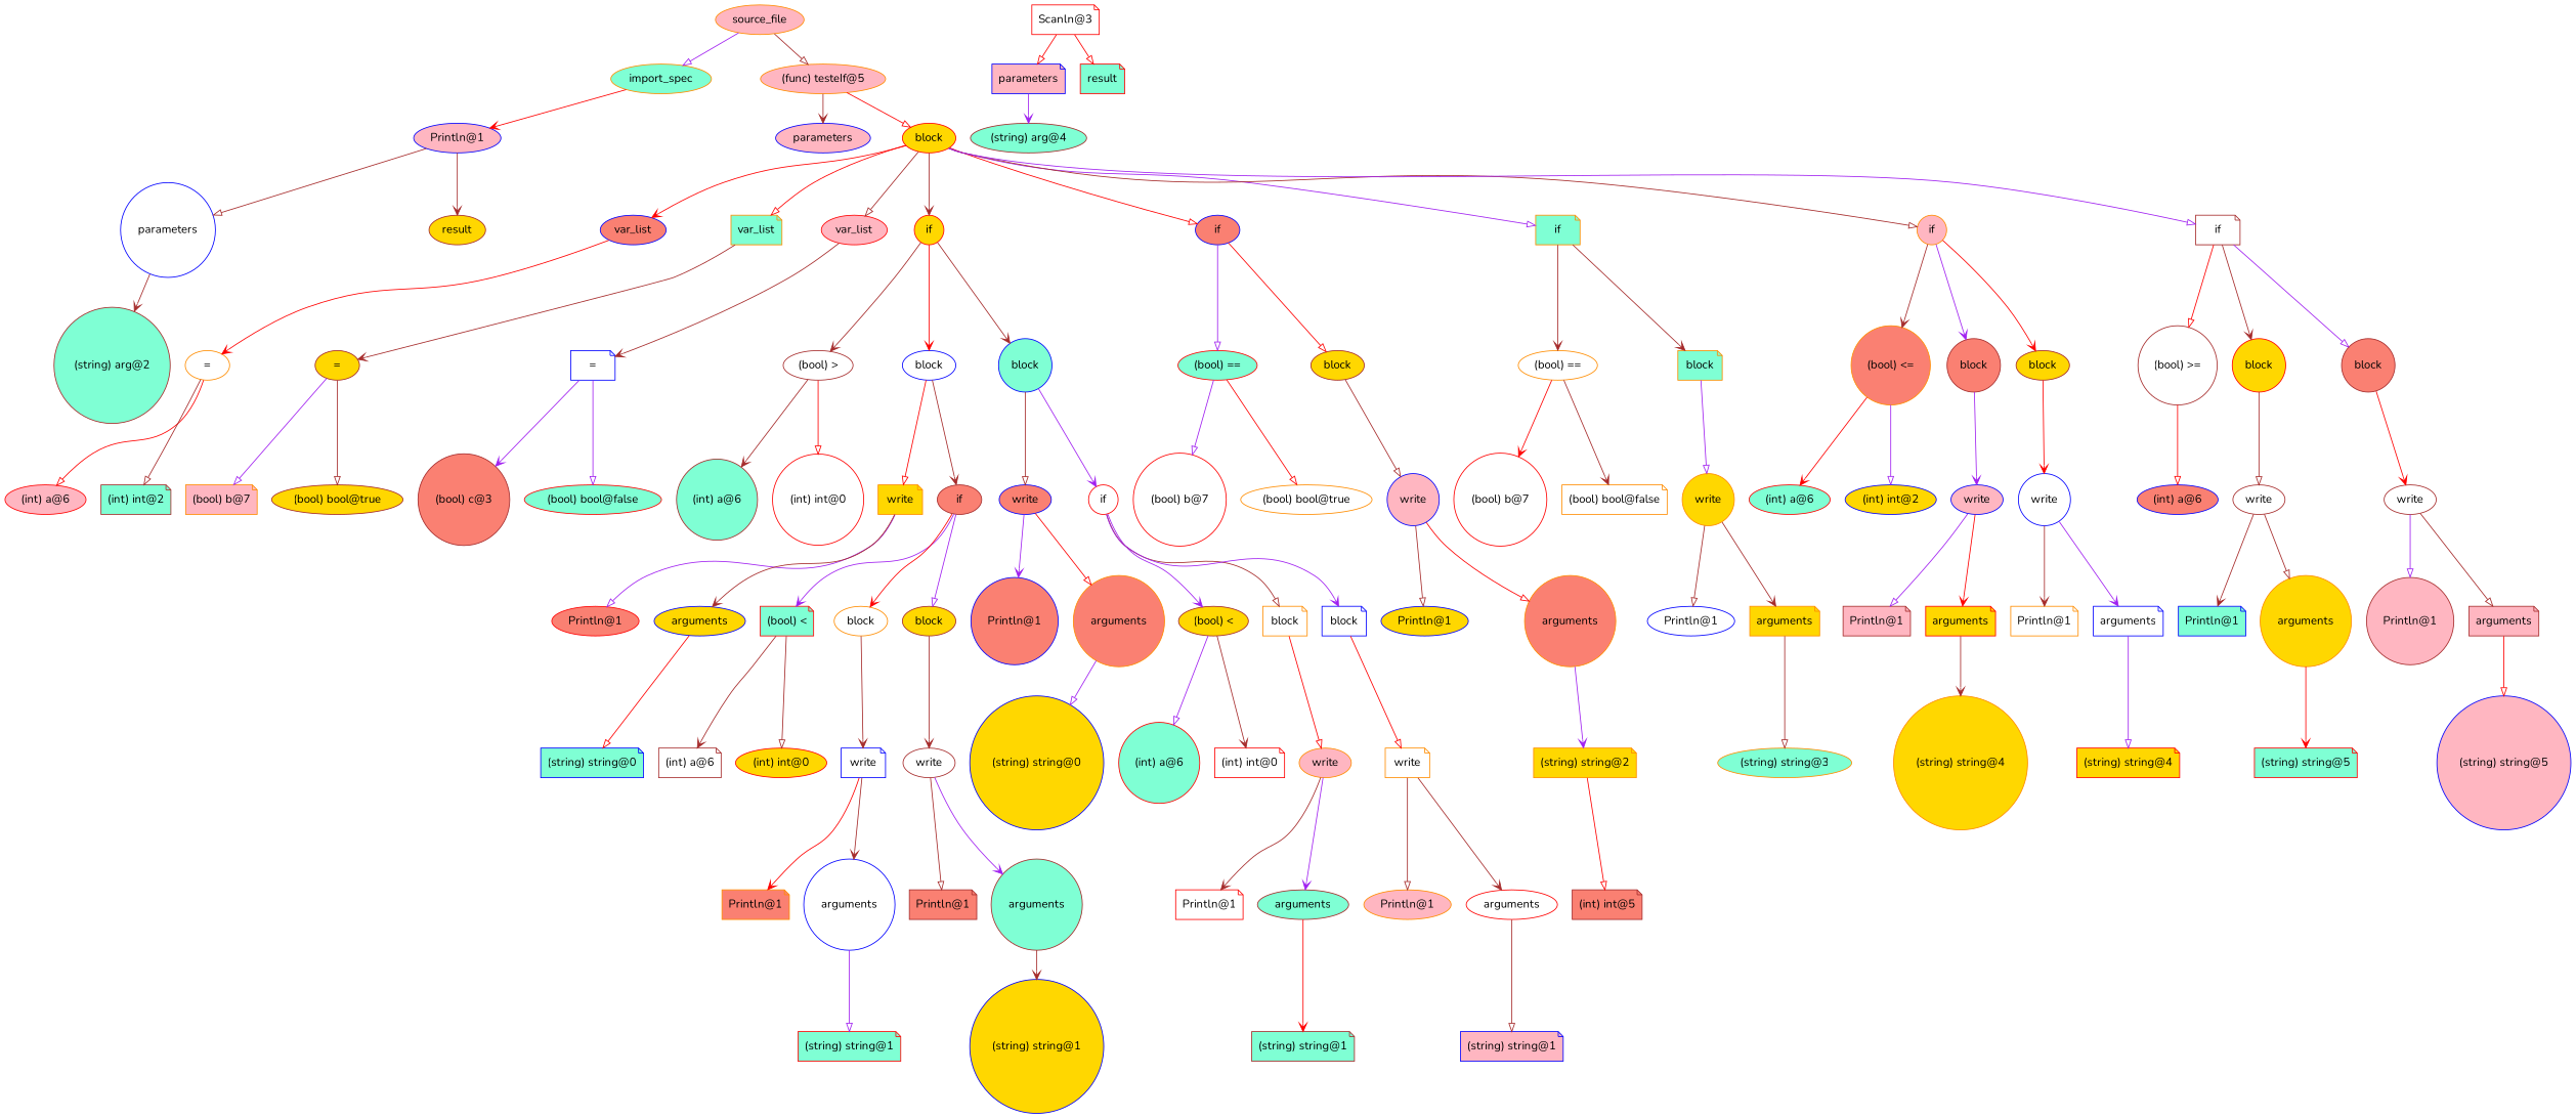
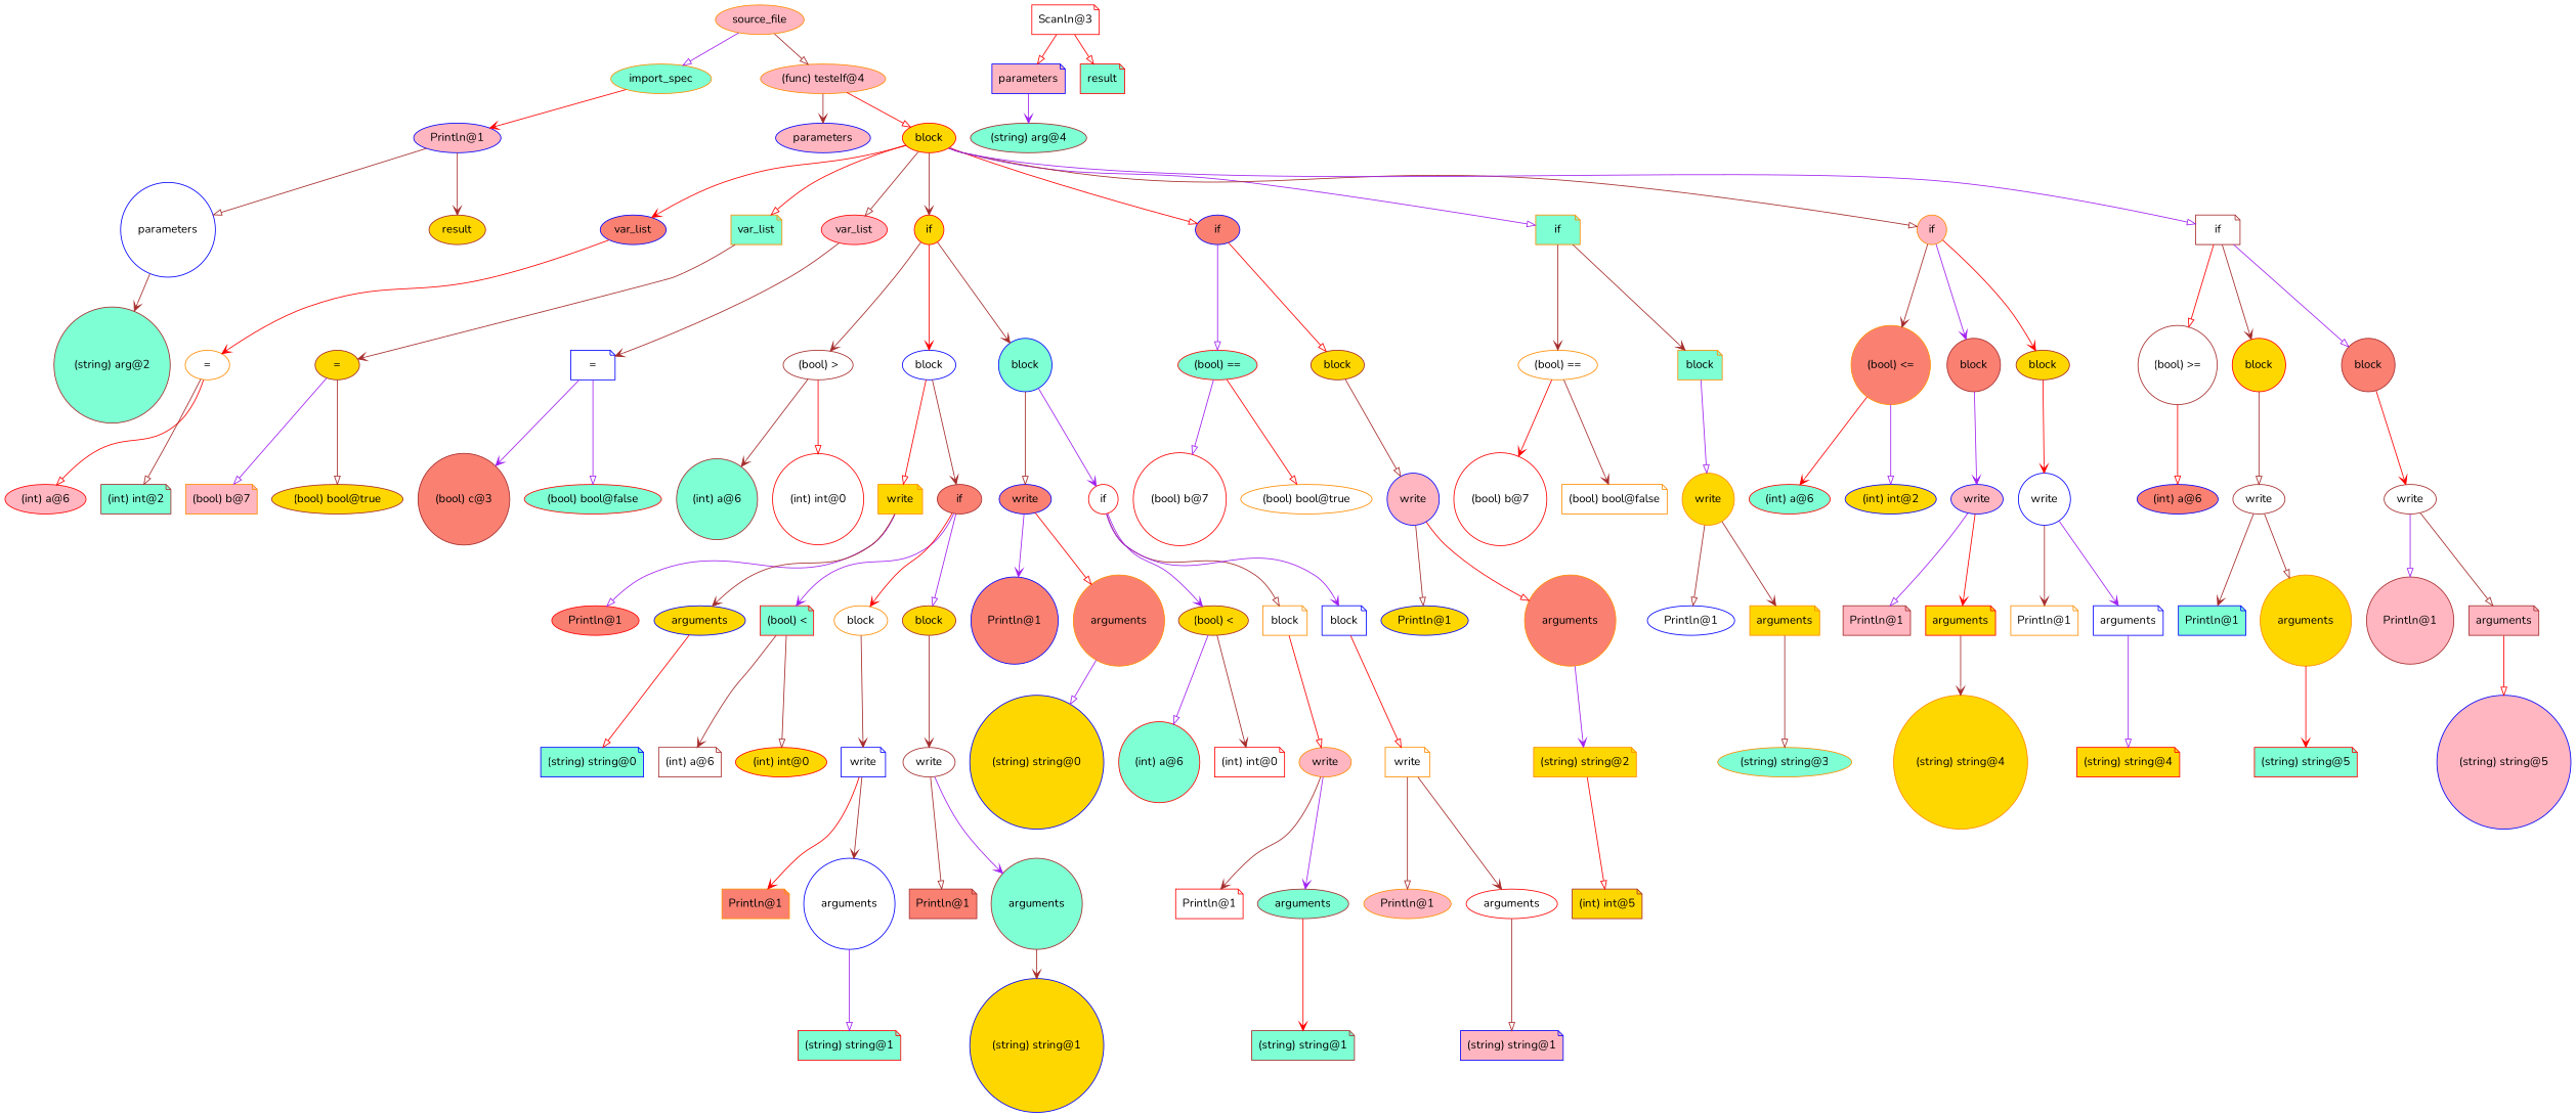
  digraph {
    fontname=Nunito
    ordering=out
    node [color=brown fillcolor=white fontname=Nunito shape=ellipse style=filled]
    edge [arrowhead=onormal color=brown fontname=Nunito]
    n1 [color=darkorange fillcolor=lightpink label=source_file]
    n2 [color=darkorange fillcolor=aquamarine label=import_spec]
-   n3 [color=darkorange fillcolor=lightpink label="(func) testeIf@5"]
+   n3 [color=darkorange fillcolor=lightpink label="(func) testeIf@4"]
    n4 [color=blue fillcolor=lightpink label="Println@1"]
    n5 [color=blue fillcolor=lightpink label=parameters]
    n6 [color=red fillcolor=gold label=block]
    n7 [color=blue label=parameters shape=circle]
    n8 [fillcolor=gold label=result]
    n9 [color=red label="Scanln@3" shape=note]
    n10 [color=blue fillcolor=lightpink label=parameters shape=note]
    n11 [color=red fillcolor=aquamarine label=result shape=note]
    n12 [fillcolor=aquamarine label="(string) arg@2" shape=circle]
    n13 [fillcolor=aquamarine label="(string) arg@4"]
    n14 [color=blue fillcolor=salmon label=var_list]
    n15 [color=darkorange fillcolor=aquamarine label=var_list shape=note]
    n16 [color=red fillcolor=lightpink label=var_list]
    n17 [color=red fillcolor=gold label=if shape=circle]
    n18 [color=blue fillcolor=salmon label=if]
    n19 [color=darkorange fillcolor=aquamarine label=if shape=note]
    n20 [color=darkorange fillcolor=lightpink label=if shape=circle]
    n21 [label=if shape=note]
    n22 [color=darkorange label="="]
    n23 [fillcolor=gold label="="]
    n24 [color=blue label="=" shape=note]
    n25 [label="(bool) >"]
    n26 [color=blue label=block]
    n27 [color=blue fillcolor=aquamarine label=block shape=circle]
    n28 [color=red fillcolor=aquamarine label="(bool) =="]
    n29 [fillcolor=gold label=block]
    n30 [color=darkorange label="(bool) =="]
    n31 [color=darkorange fillcolor=aquamarine label=block shape=note]
    n32 [color=darkorange fillcolor=salmon label="(bool) <=" shape=circle]
    n33 [fillcolor=salmon label=block shape=circle]
    n34 [fillcolor=gold label=block]
    n35 [label="(bool) >=" shape=circle]
    n36 [color=red fillcolor=gold label=block shape=circle]
    n37 [fillcolor=salmon label=block shape=circle]
    n38 [color=red fillcolor=lightpink label="(int) a@6"]
    n39 [fillcolor=aquamarine label="(int) int@2" shape=note]
    n40 [color=darkorange fillcolor=lightpink label="(bool) b@7" shape=note]
    n41 [fillcolor=gold label="(bool) bool@true"]
    n42 [fillcolor=salmon label="(bool) c@3" shape=circle]
    n43 [color=red fillcolor=aquamarine label="(bool) bool@false"]
    n44 [fillcolor=aquamarine label="(int) a@6" shape=circle]
    n45 [color=red label="(int) int@0" shape=circle]
    n46 [color=darkorange fillcolor=gold label=write shape=note]
    n47 [fillcolor=salmon label=if]
    n48 [color=blue fillcolor=salmon label=write]
    n49 [color=red label=if shape=circle]
    n50 [color=red fillcolor=salmon label="Println@1"]
    n51 [color=blue fillcolor=gold label=arguments]
    n52 [color=red fillcolor=aquamarine label="(bool) <" shape=note]
    n53 [color=darkorange label=block]
    n54 [fillcolor=gold label=block]
    n55 [color=blue fillcolor=aquamarine label="(string) string@0" shape=note]
    n56 [label="(int) a@6" shape=note]
    n57 [color=red fillcolor=gold label="(int) int@0"]
    n58 [color=blue label=write shape=note]
    n59 [label=write]
    n60 [color=darkorange fillcolor=salmon label="Println@1" shape=note]
    n61 [color=blue label=arguments shape=circle]
    n62 [color=red fillcolor=aquamarine label="(string) string@1" shape=note]
    n63 [fillcolor=salmon label="Println@1" shape=note]
    n64 [fillcolor=aquamarine label=arguments shape=circle]
    n65 [color=blue fillcolor=gold label="(string) string@1" shape=circle]
    n66 [color=blue fillcolor=salmon label="Println@1" shape=circle]
    n67 [color=darkorange fillcolor=salmon label=arguments shape=circle]
    n68 [fillcolor=gold label="(bool) <"]
    n69 [color=darkorange label=block shape=note]
    n70 [color=blue label=block shape=note]
    n71 [color=blue fillcolor=gold label="(string) string@0" shape=circle]
    n72 [color=red fillcolor=aquamarine label="(int) a@6" shape=circle]
    n73 [color=red label="(int) int@0" shape=note]
    n74 [color=darkorange fillcolor=lightpink label=write]
    n75 [color=darkorange label=write shape=note]
    n76 [color=red label="Println@1" shape=note]
    n77 [fillcolor=aquamarine label=arguments]
    n78 [fillcolor=aquamarine label="(string) string@1" shape=note]
    n79 [color=darkorange fillcolor=lightpink label="Println@1"]
    n80 [color=red label=arguments]
    n81 [color=blue fillcolor=lightpink label="(string) string@1" shape=note]
    n82 [color=red label="(bool) b@7" shape=circle]
    n83 [color=darkorange label="(bool) bool@true"]
    n84 [color=blue fillcolor=lightpink label=write shape=circle]
    n85 [color=blue fillcolor=gold label="Println@1"]
    n86 [color=darkorange fillcolor=salmon label=arguments shape=circle]
    n87 [color=darkorange fillcolor=gold label="(string) string@2" shape=note]
-   n88 [fillcolor=salmon label="(int) int@5" shape=note]
+   n88 [fillcolor=gold label="(int) int@5" shape=note]
    n89 [color=red label="(bool) b@7" shape=circle]
    n90 [color=darkorange label="(bool) bool@false" shape=note]
    n91 [color=darkorange fillcolor=gold label=write shape=circle]
    n92 [color=blue label="Println@1"]
    n93 [color=darkorange fillcolor=gold label=arguments shape=note]
    n94 [color=darkorange fillcolor=aquamarine label="(string) string@3"]
    n95 [color=red fillcolor=aquamarine label="(int) a@6"]
    n96 [color=blue fillcolor=gold label="(int) int@2"]
    n97 [color=blue fillcolor=lightpink label=write]
    n98 [color=blue label=write shape=circle]
    n99 [fillcolor=lightpink label="Println@1" shape=note]
    n100 [color=red fillcolor=gold label=arguments shape=note]
    n101 [color=darkorange fillcolor=gold label="(string) string@4" shape=circle]
    n102 [color=darkorange label="Println@1" shape=note]
    n103 [color=blue label=arguments shape=note]
    n104 [color=red fillcolor=gold label="(string) string@4" shape=note]
    n105 [color=blue fillcolor=salmon label="(int) a@6"]
    n106 [label=write]
    n107 [label=write]
    n108 [color=blue fillcolor=aquamarine label="Println@1" shape=note]
    n109 [color=darkorange fillcolor=gold label=arguments shape=circle]
    n110 [color=red fillcolor=aquamarine label="(string) string@5" shape=note]
    n111 [fillcolor=lightpink label="Println@1" shape=circle]
    n112 [fillcolor=lightpink label=arguments shape=note]
    n113 [color=blue fillcolor=lightpink label="(string) string@5" shape=circle]
    n1 -> n2 [color=purple]
    n1 -> n3
    n2 -> n4 [arrowhead=vee color=red]
    n3 -> n5 [arrowhead=vee]
    n3 -> n6 [color=red]
    n4 -> n7
    n4 -> n8 [arrowhead=vee]
    n6 -> n14 [arrowhead=vee color=red]
    n6 -> n15 [color=red]
    n6 -> n16
    n6 -> n17 [arrowhead=vee]
    n6 -> n18 [color=red]
    n6 -> n19 [color=purple]
    n6 -> n20
    n6 -> n21 [color=purple]
    n7 -> n12 [arrowhead=vee]
    n9 -> n10 [color=red]
    n9 -> n11 [color=red]
    n10 -> n13 [arrowhead=vee color=purple]
    n14 -> n22 [arrowhead=vee color=red]
    n15 -> n23 [arrowhead=vee]
    n16 -> n24 [arrowhead=vee]
    n17 -> n25 [arrowhead=vee]
    n17 -> n26 [arrowhead=vee color=red]
    n17 -> n27 [arrowhead=vee]
    n18 -> n28 [color=purple]
    n18 -> n29 [color=red]
    n19 -> n30 [arrowhead=vee]
    n19 -> n31 [arrowhead=vee]
    n20 -> n32 [arrowhead=vee]
    n20 -> n33 [arrowhead=vee color=purple]
    n20 -> n34 [arrowhead=vee color=red]
    n21 -> n35 [color=red]
    n21 -> n36 [arrowhead=vee]
    n21 -> n37 [color=purple]
    n22 -> n38 [color=red]
    n22 -> n39
    n23 -> n40 [color=purple]
    n23 -> n41
    n24 -> n42 [arrowhead=vee color=purple]
    n24 -> n43 [color=purple]
    n25 -> n44 [arrowhead=vee]
    n25 -> n45 [color=red]
    n26 -> n46 [color=red]
    n26 -> n47 [arrowhead=vee]
    n27 -> n48
    n27 -> n49 [arrowhead=vee color=purple]
    n28 -> n82 [color=purple]
    n28 -> n83 [color=red]
    n29 -> n84
    n30 -> n89 [arrowhead=vee color=red]
    n30 -> n90 [arrowhead=vee]
    n31 -> n91 [color=purple]
    n32 -> n95 [arrowhead=vee color=red]
    n32 -> n96 [color=purple]
    n33 -> n97 [arrowhead=vee color=purple]
    n34 -> n98 [arrowhead=vee color=red]
    n35 -> n105 [color=red]
    n36 -> n106
    n37 -> n107 [arrowhead=vee color=red]
    n46 -> n50 [color=purple]
    n46 -> n51 [arrowhead=vee]
    n47 -> n52 [arrowhead=vee color=purple]
    n47 -> n53 [arrowhead=vee color=red]
    n47 -> n54 [color=purple]
    n48 -> n66 [arrowhead=vee color=purple]
    n48 -> n67 [color=red]
    n49 -> n68 [arrowhead=vee color=purple]
    n49 -> n69
    n49 -> n70 [arrowhead=vee color=purple]
    n51 -> n55 [color=red]
    n52 -> n56 [arrowhead=vee]
    n52 -> n57
    n53 -> n58 [arrowhead=vee]
    n54 -> n59 [arrowhead=vee]
    n58 -> n60 [arrowhead=vee color=red]
    n58 -> n61 [arrowhead=vee]
    n59 -> n63
    n59 -> n64 [arrowhead=vee color=purple]
    n61 -> n62 [color=purple]
    n64 -> n65 [arrowhead=vee]
    n67 -> n71 [color=purple]
    n68 -> n72 [color=purple]
    n68 -> n73 [arrowhead=vee]
    n69 -> n74 [color=red]
    n70 -> n75 [color=red]
    n74 -> n76 [arrowhead=vee]
    n74 -> n77 [arrowhead=vee color=purple]
    n75 -> n79
    n75 -> n80 [arrowhead=vee]
    n77 -> n78 [arrowhead=vee color=red]
    n80 -> n81
    n84 -> n85
    n84 -> n86 [color=red]
    n86 -> n87 [arrowhead=vee color=purple]
    n87 -> n88 [color=red]
    n91 -> n92
    n91 -> n93 [arrowhead=vee]
    n93 -> n94
    n97 -> n99 [color=purple]
    n97 -> n100 [arrowhead=vee color=red]
    n98 -> n102 [arrowhead=vee]
    n98 -> n103 [arrowhead=vee color=purple]
    n100 -> n101 [arrowhead=vee]
    n103 -> n104 [color=purple]
    n106 -> n108 [arrowhead=vee]
    n106 -> n109
    n107 -> n111 [color=purple]
    n107 -> n112
    n109 -> n110 [arrowhead=vee color=red]
    n112 -> n113 [color=red]
  }
